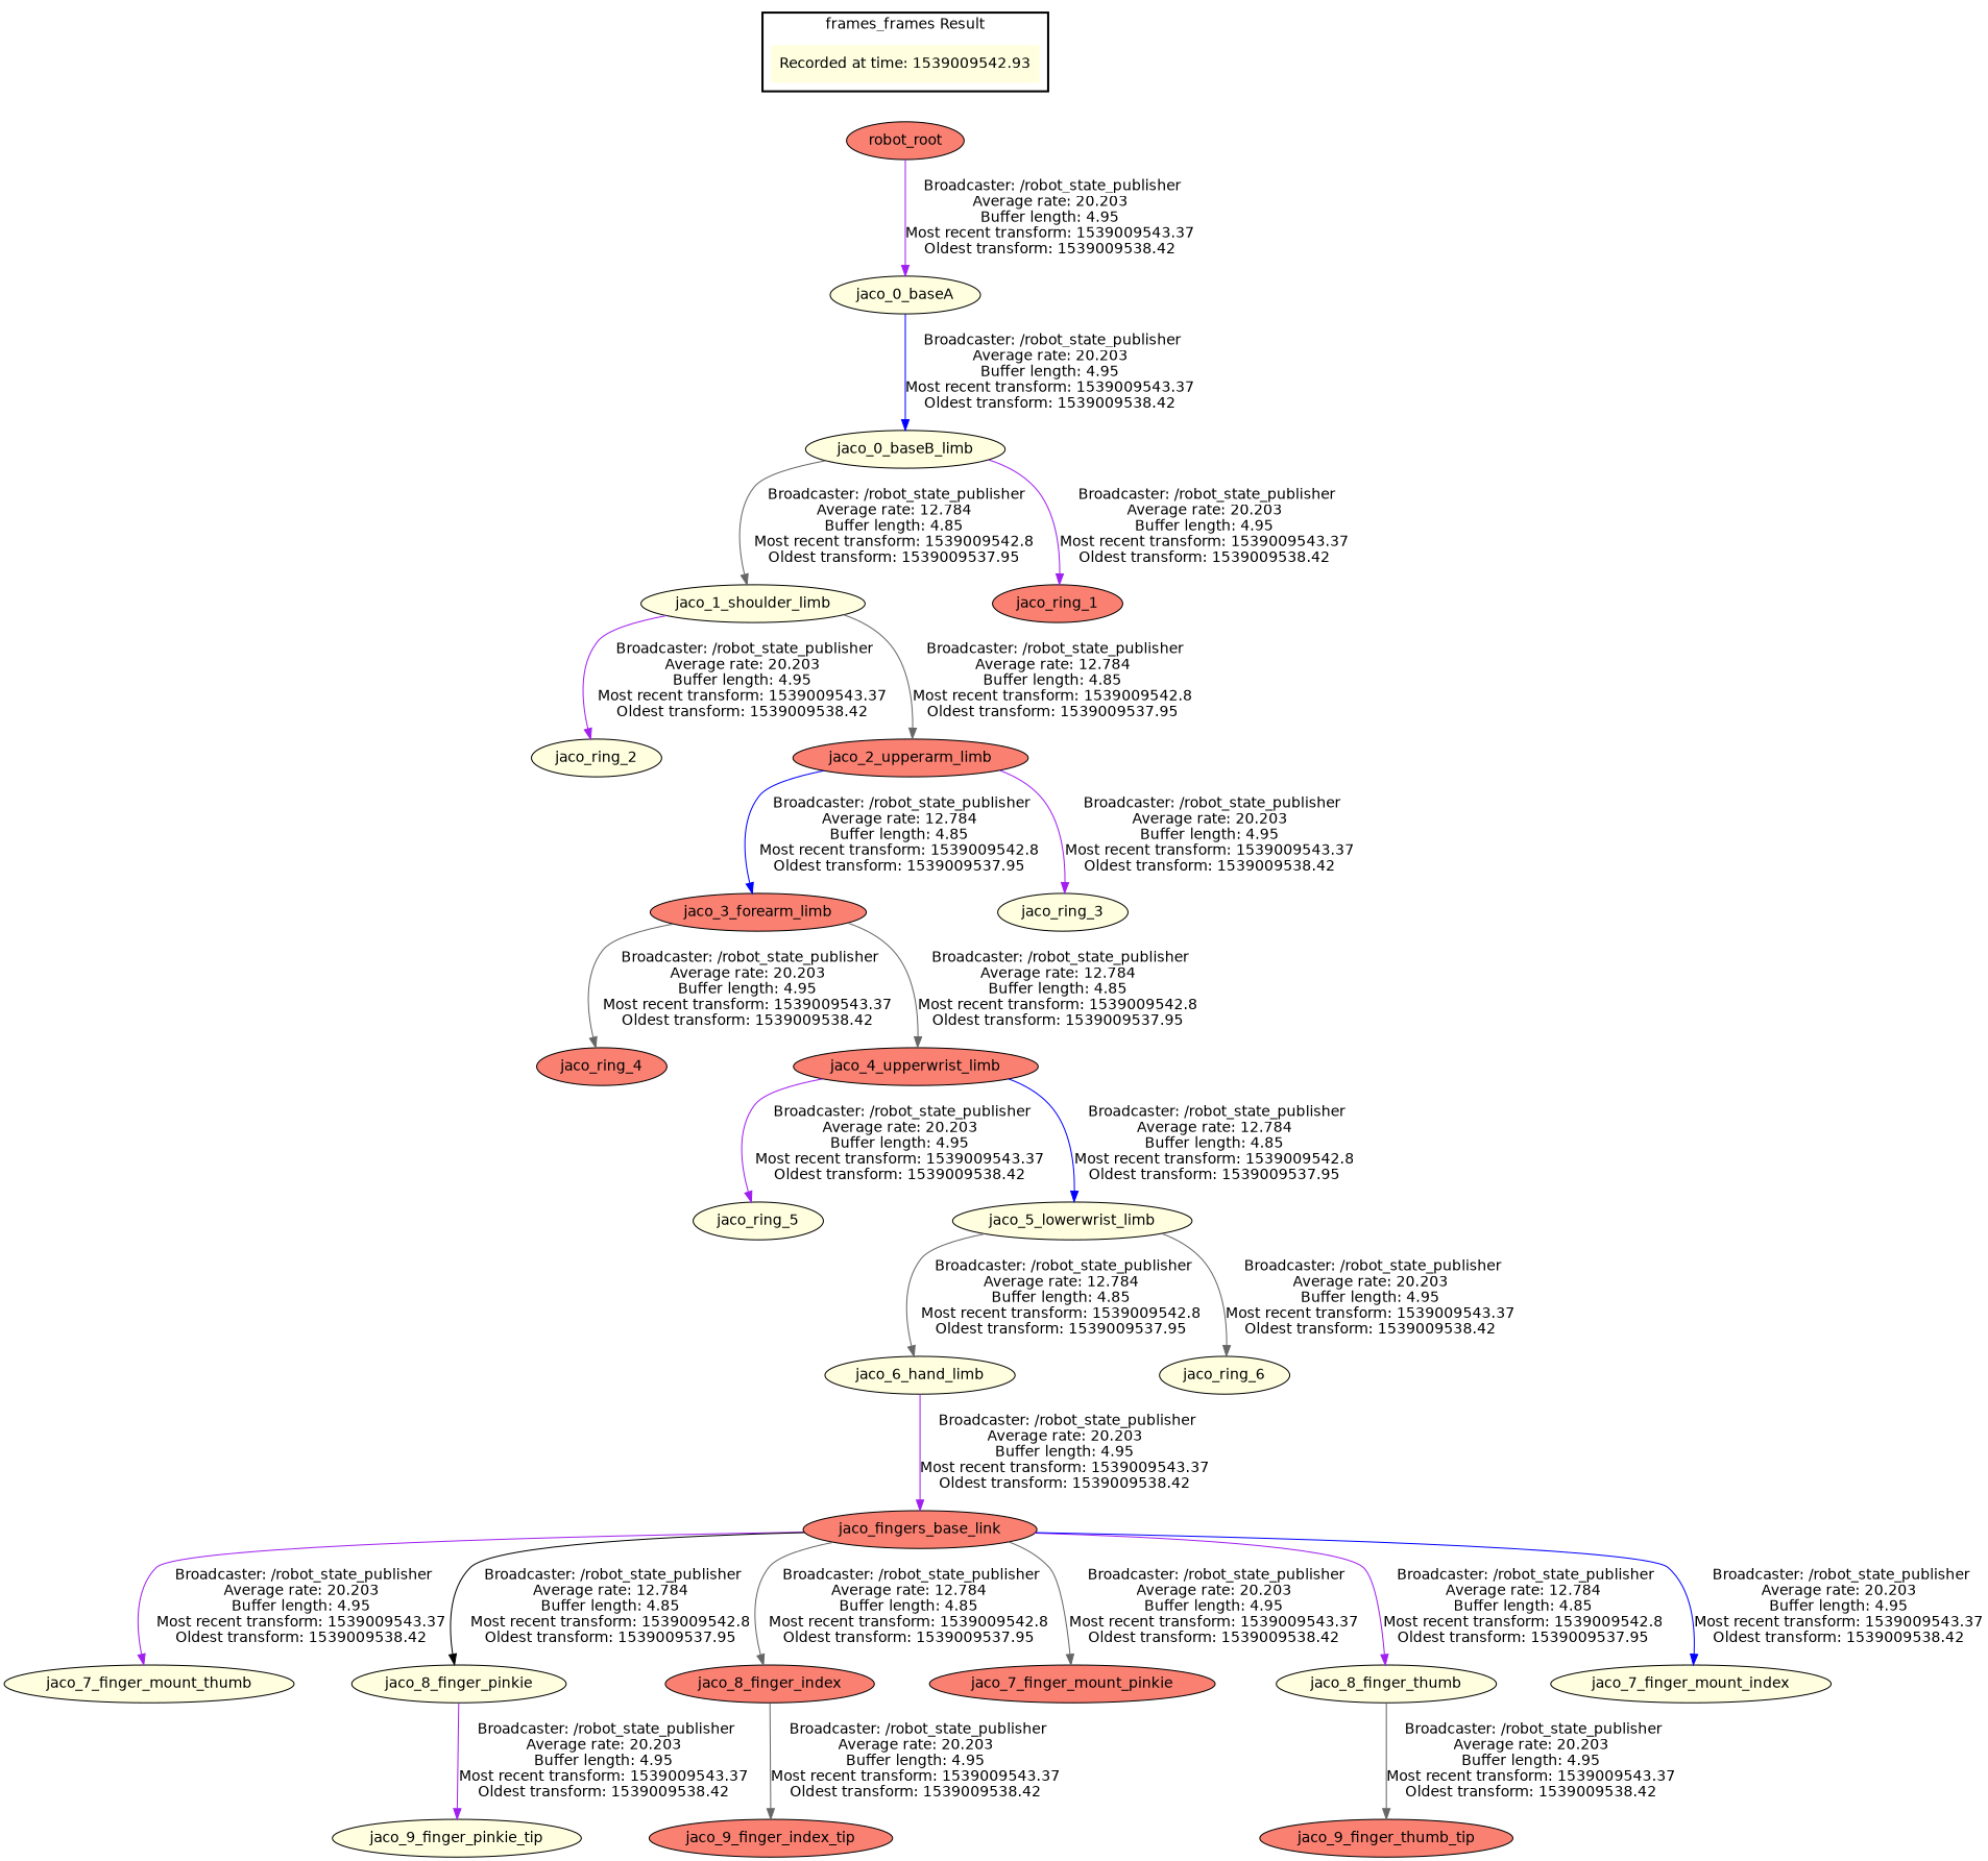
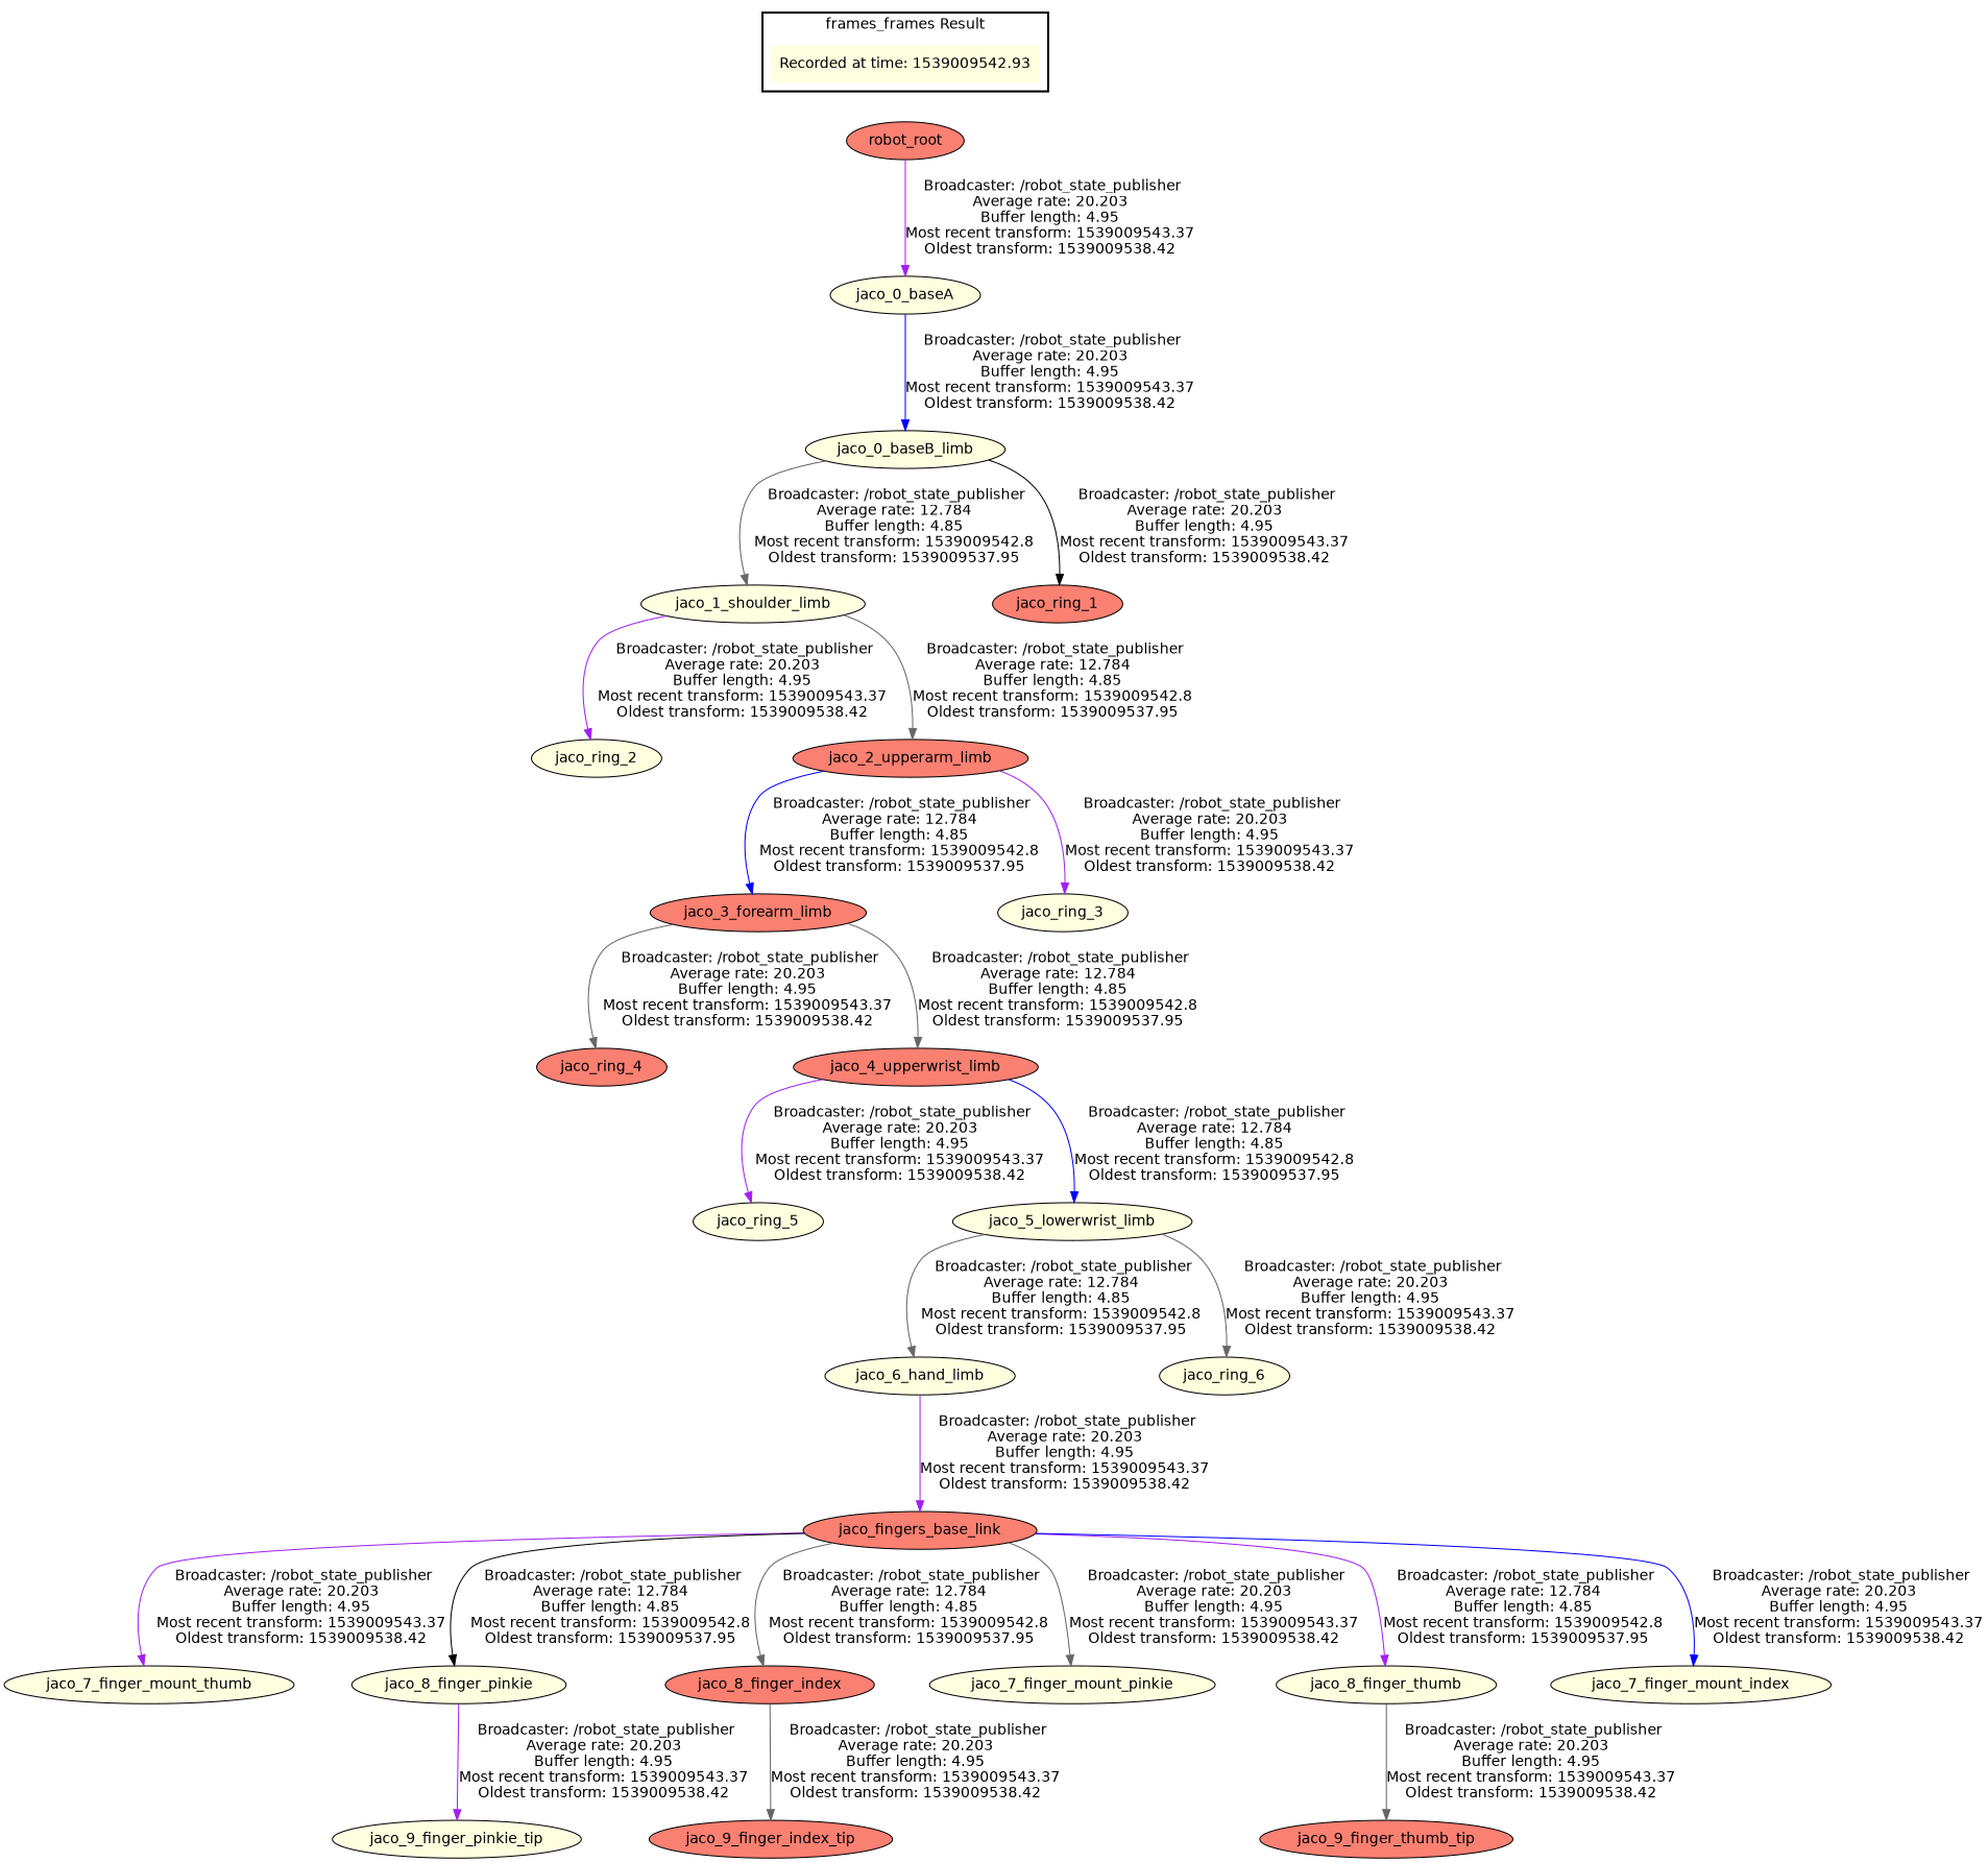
  digraph {
    fontname="DejaVu Sans"
    node [fillcolor=lightyellow fontname="DejaVu Sans" style=filled]
    edge [fontname="DejaVu Sans" color=gray40]
    "Recorded at time: 1539009542.93" [shape=plaintext]
    robot_root [fillcolor=salmon]
    jaco_fingers_base_link [fillcolor=salmon]
    jaco_7_finger_mount_thumb
    jaco_8_finger_pinkie
    jaco_8_finger_index [fillcolor=salmon]
-   jaco_7_finger_mount_pinkie [fillcolor=salmon]
+   jaco_7_finger_mount_pinkie
    jaco_8_finger_thumb
    jaco_7_finger_mount_index
    jaco_9_finger_pinkie_tip
    jaco_9_finger_index_tip [fillcolor=salmon]
    jaco_9_finger_thumb_tip [fillcolor=salmon]
    jaco_6_hand_limb
    jaco_0_baseA
    jaco_0_baseB_limb
    jaco_1_shoulder_limb
    jaco_ring_1 [fillcolor=salmon]
    jaco_3_forearm_limb [fillcolor=salmon]
    jaco_ring_4 [fillcolor=salmon]
    jaco_4_upperwrist_limb [fillcolor=salmon]
    jaco_ring_5
    jaco_5_lowerwrist_limb
    jaco_ring_6
    jaco_ring_2
    jaco_2_upperarm_limb [fillcolor=salmon]
    jaco_ring_3
    subgraph cluster_1 {
      color=black
      label="frames_frames Result"
      style=bold
      "Recorded at time: 1539009542.93"
    }
    "Recorded at time: 1539009542.93" -> robot_root [style=invis color=""]
    robot_root -> jaco_0_baseA [color=purple label=" Broadcaster: /robot_state_publisher\nAverage rate: 20.203\nBuffer length: 4.95\nMost recent transform: 1539009543.37\nOldest transform: 1539009538.42\n"]
    jaco_fingers_base_link -> jaco_7_finger_mount_thumb [color=purple label=" Broadcaster: /robot_state_publisher\nAverage rate: 20.203\nBuffer length: 4.95\nMost recent transform: 1539009543.37\nOldest transform: 1539009538.42\n"]
    jaco_fingers_base_link -> jaco_8_finger_pinkie [color=black label=" Broadcaster: /robot_state_publisher\nAverage rate: 12.784\nBuffer length: 4.85\nMost recent transform: 1539009542.8\nOldest transform: 1539009537.95\n"]
    jaco_fingers_base_link -> jaco_8_finger_index [label=" Broadcaster: /robot_state_publisher\nAverage rate: 12.784\nBuffer length: 4.85\nMost recent transform: 1539009542.8\nOldest transform: 1539009537.95\n"]
    jaco_fingers_base_link -> jaco_7_finger_mount_pinkie [label=" Broadcaster: /robot_state_publisher\nAverage rate: 20.203\nBuffer length: 4.95\nMost recent transform: 1539009543.37\nOldest transform: 1539009538.42\n"]
    jaco_fingers_base_link -> jaco_8_finger_thumb [color=purple label=" Broadcaster: /robot_state_publisher\nAverage rate: 12.784\nBuffer length: 4.85\nMost recent transform: 1539009542.8\nOldest transform: 1539009537.95\n"]
    jaco_fingers_base_link -> jaco_7_finger_mount_index [color=blue label=" Broadcaster: /robot_state_publisher\nAverage rate: 20.203\nBuffer length: 4.95\nMost recent transform: 1539009543.37\nOldest transform: 1539009538.42\n"]
    jaco_8_finger_pinkie -> jaco_9_finger_pinkie_tip [color=purple label=" Broadcaster: /robot_state_publisher\nAverage rate: 20.203\nBuffer length: 4.95\nMost recent transform: 1539009543.37\nOldest transform: 1539009538.42\n"]
    jaco_8_finger_index -> jaco_9_finger_index_tip [label=" Broadcaster: /robot_state_publisher\nAverage rate: 20.203\nBuffer length: 4.95\nMost recent transform: 1539009543.37\nOldest transform: 1539009538.42\n"]
    jaco_8_finger_thumb -> jaco_9_finger_thumb_tip [label=" Broadcaster: /robot_state_publisher\nAverage rate: 20.203\nBuffer length: 4.95\nMost recent transform: 1539009543.37\nOldest transform: 1539009538.42\n"]
    jaco_6_hand_limb -> jaco_fingers_base_link [color=purple label=" Broadcaster: /robot_state_publisher\nAverage rate: 20.203\nBuffer length: 4.95\nMost recent transform: 1539009543.37\nOldest transform: 1539009538.42\n"]
    jaco_0_baseA -> jaco_0_baseB_limb [color=blue label=" Broadcaster: /robot_state_publisher\nAverage rate: 20.203\nBuffer length: 4.95\nMost recent transform: 1539009543.37\nOldest transform: 1539009538.42\n"]
    jaco_0_baseB_limb -> jaco_1_shoulder_limb [label=" Broadcaster: /robot_state_publisher\nAverage rate: 12.784\nBuffer length: 4.85\nMost recent transform: 1539009542.8\nOldest transform: 1539009537.95\n"]
-   jaco_0_baseB_limb -> jaco_ring_1 [color=purple label=" Broadcaster: /robot_state_publisher\nAverage rate: 20.203\nBuffer length: 4.95\nMost recent transform: 1539009543.37\nOldest transform: 1539009538.42\n"]
+   jaco_0_baseB_limb -> jaco_ring_1 [color=black label=" Broadcaster: /robot_state_publisher\nAverage rate: 20.203\nBuffer length: 4.95\nMost recent transform: 1539009543.37\nOldest transform: 1539009538.42\n"]
    jaco_1_shoulder_limb -> jaco_ring_2 [color=purple label=" Broadcaster: /robot_state_publisher\nAverage rate: 20.203\nBuffer length: 4.95\nMost recent transform: 1539009543.37\nOldest transform: 1539009538.42\n"]
    jaco_1_shoulder_limb -> jaco_2_upperarm_limb [label=" Broadcaster: /robot_state_publisher\nAverage rate: 12.784\nBuffer length: 4.85\nMost recent transform: 1539009542.8\nOldest transform: 1539009537.95\n"]
    jaco_3_forearm_limb -> jaco_ring_4 [label=" Broadcaster: /robot_state_publisher\nAverage rate: 20.203\nBuffer length: 4.95\nMost recent transform: 1539009543.37\nOldest transform: 1539009538.42\n"]
    jaco_3_forearm_limb -> jaco_4_upperwrist_limb [label=" Broadcaster: /robot_state_publisher\nAverage rate: 12.784\nBuffer length: 4.85\nMost recent transform: 1539009542.8\nOldest transform: 1539009537.95\n"]
    jaco_4_upperwrist_limb -> jaco_ring_5 [color=purple label=" Broadcaster: /robot_state_publisher\nAverage rate: 20.203\nBuffer length: 4.95\nMost recent transform: 1539009543.37\nOldest transform: 1539009538.42\n"]
    jaco_4_upperwrist_limb -> jaco_5_lowerwrist_limb [color=blue label=" Broadcaster: /robot_state_publisher\nAverage rate: 12.784\nBuffer length: 4.85\nMost recent transform: 1539009542.8\nOldest transform: 1539009537.95\n"]
    jaco_5_lowerwrist_limb -> jaco_6_hand_limb [label=" Broadcaster: /robot_state_publisher\nAverage rate: 12.784\nBuffer length: 4.85\nMost recent transform: 1539009542.8\nOldest transform: 1539009537.95\n"]
    jaco_5_lowerwrist_limb -> jaco_ring_6 [label=" Broadcaster: /robot_state_publisher\nAverage rate: 20.203\nBuffer length: 4.95\nMost recent transform: 1539009543.37\nOldest transform: 1539009538.42\n"]
    jaco_2_upperarm_limb -> jaco_3_forearm_limb [color=blue label=" Broadcaster: /robot_state_publisher\nAverage rate: 12.784\nBuffer length: 4.85\nMost recent transform: 1539009542.8\nOldest transform: 1539009537.95\n"]
    jaco_2_upperarm_limb -> jaco_ring_3 [color=purple label=" Broadcaster: /robot_state_publisher\nAverage rate: 20.203\nBuffer length: 4.95\nMost recent transform: 1539009543.37\nOldest transform: 1539009538.42\n"]
  }
